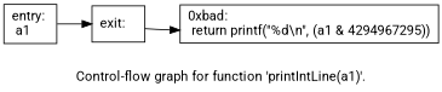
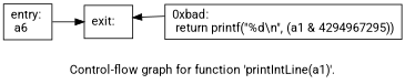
  digraph {
    fontname=Roboto
    label="Control-flow graph for function 'printIntLine(a1)'."
    rankdir=LR
    node [fontname=Roboto shape=record]
    edge [fontname=Roboto]
-   n1 [label="{entry:\l  a1\l}"]
+   n1 [label="{entry:\l  a6\l}"]
    n2 [label="{exit:\l}"]
    n3 [label="{0xbad:\l  return printf(\"%d\\n\", (a1 & 4294967295))\l}"]
    n1 -> n2
-   n2 -> n3
+   n3 -> n2
  }
